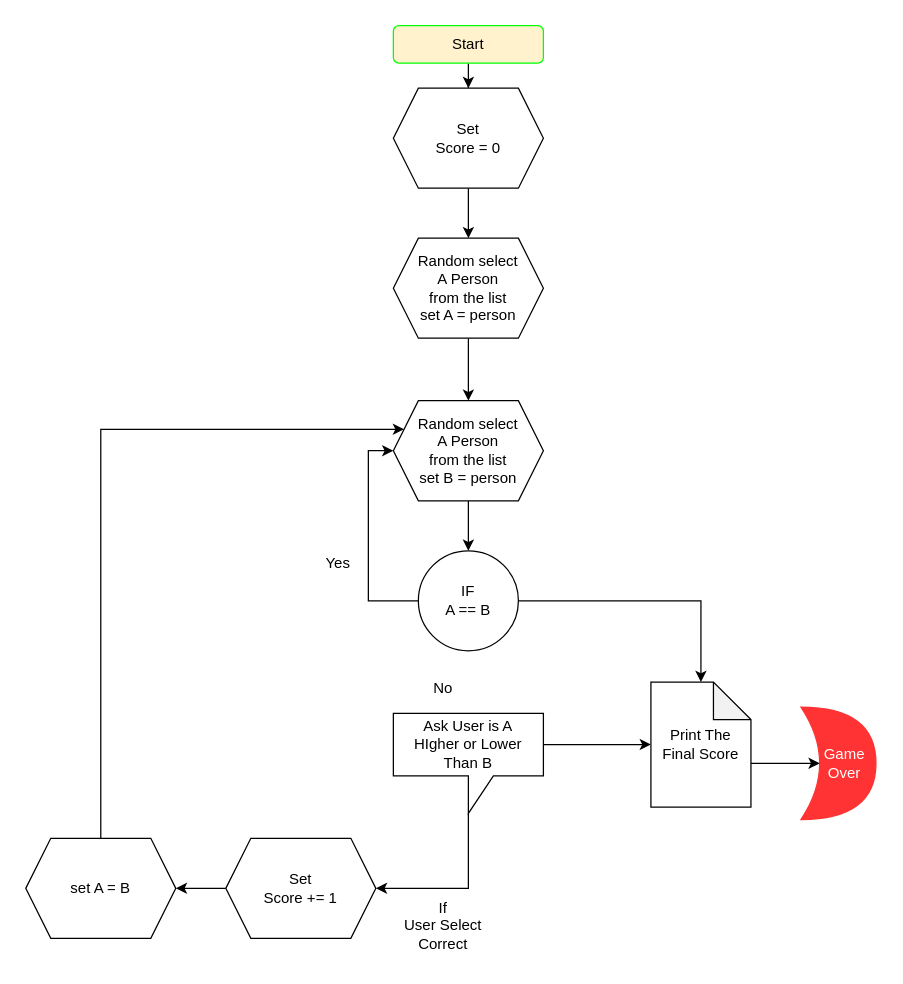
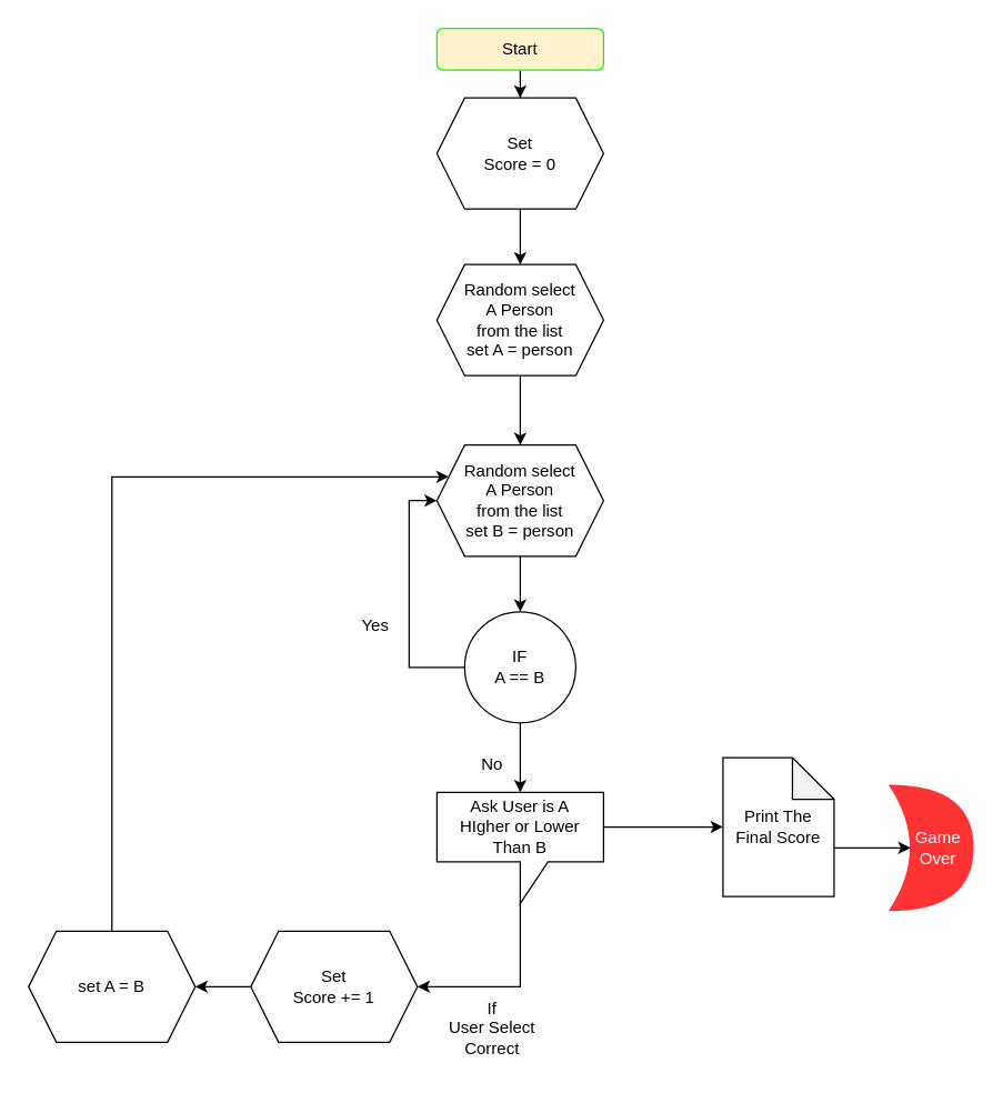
  <mxCell id="0" />
  <mxCell id="1" parent="0" />
  <mxCell id="2" value="" style="edgeStyle=orthogonalEdgeStyle;rounded=0;orthogonalLoop=1;jettySize=auto;html=1;" edge="1" parent="1" source="3" target="5"><mxGeometry relative="1" as="geometry" /></mxCell>
  <mxCell id="3" value="Start" style="rounded=1;whiteSpace=wrap;html=1;fillColor=#fff2cc;strokeColor=#00FF00;" vertex="1" parent="1"><mxGeometry x="314" y="20" width="120" height="30" as="geometry" /></mxCell>
  <mxCell id="4" value="" style="edgeStyle=orthogonalEdgeStyle;rounded=0;orthogonalLoop=1;jettySize=auto;html=1;" edge="1" parent="1" source="5" target="7"><mxGeometry relative="1" as="geometry" /></mxCell>
  <mxCell id="5" value="Set&lt;br&gt;Score = 0" style="shape=hexagon;perimeter=hexagonPerimeter2;whiteSpace=wrap;html=1;fixedSize=1;strokeColor=default;fillColor=#FFFFFF;" vertex="1" parent="1"><mxGeometry x="314" y="70" width="120" height="80" as="geometry" /></mxCell>
  <mxCell id="6" value="" style="edgeStyle=orthogonalEdgeStyle;rounded=0;orthogonalLoop=1;jettySize=auto;html=1;" edge="1" parent="1" source="7" target="9"><mxGeometry relative="1" as="geometry" /></mxCell>
  <mxCell id="7" value="Random select&lt;br&gt;A Person &lt;br&gt;from the list&lt;br&gt;set A = person" style="shape=hexagon;perimeter=hexagonPerimeter2;whiteSpace=wrap;html=1;fixedSize=1;strokeColor=default;fillColor=#FFFFFF;" vertex="1" parent="1"><mxGeometry x="314" y="190" width="120" height="80" as="geometry" /></mxCell>
  <mxCell id="8" value="" style="edgeStyle=orthogonalEdgeStyle;rounded=0;orthogonalLoop=1;jettySize=auto;html=1;" edge="1" parent="1" source="9" target="12"><mxGeometry relative="1" as="geometry" /></mxCell>
  <mxCell id="9" value="Random select&lt;br&gt;A Person &lt;br&gt;from the list&lt;br&gt;set B = person" style="shape=hexagon;perimeter=hexagonPerimeter2;whiteSpace=wrap;html=1;fixedSize=1;strokeColor=default;fillColor=#FFFFFF;" vertex="1" parent="1"><mxGeometry x="314" y="320" width="120" height="80" as="geometry" /></mxCell>
  <mxCell id="10" style="edgeStyle=orthogonalEdgeStyle;rounded=0;orthogonalLoop=1;jettySize=auto;html=1;exitX=0;exitY=0.5;exitDx=0;exitDy=0;entryX=0;entryY=0.5;entryDx=0;entryDy=0;" edge="1" parent="1" source="12" target="9"><mxGeometry relative="1" as="geometry" /></mxCell>
- <mxCell id="11" value="" style="edgeStyle=orthogonalEdgeStyle;rounded=0;orthogonalLoop=1;jettySize=auto;html=1;" edge="1" parent="1" source="12" target="25"><mxGeometry relative="1" as="geometry" /></mxCell>
+ <mxCell id="11" value="" style="edgeStyle=orthogonalEdgeStyle;rounded=0;orthogonalLoop=1;jettySize=auto;html=1;" edge="1" parent="1" source="12" target="17"><mxGeometry relative="1" as="geometry" /></mxCell>
  <mxCell id="12" value="IF&lt;br&gt;A == B" style="ellipse;whiteSpace=wrap;html=1;aspect=fixed;strokeColor=default;fillColor=#FFFFFF;" vertex="1" parent="1"><mxGeometry x="334" y="440" width="80" height="80" as="geometry" /></mxCell>
  <mxCell id="13" value="Yes" style="text;html=1;strokeColor=none;fillColor=none;align=center;verticalAlign=middle;whiteSpace=wrap;rounded=0;" vertex="1" parent="1"><mxGeometry x="250" y="440" width="40" height="20" as="geometry" /></mxCell>
  <mxCell id="14" value="No" style="text;html=1;strokeColor=none;fillColor=none;align=center;verticalAlign=middle;whiteSpace=wrap;rounded=0;" vertex="1" parent="1"><mxGeometry x="334" y="540" width="40" height="20" as="geometry" /></mxCell>
  <mxCell id="15" style="edgeStyle=orthogonalEdgeStyle;rounded=0;orthogonalLoop=1;jettySize=auto;html=1;exitX=0;exitY=0;exitDx=60;exitDy=80;exitPerimeter=0;entryX=1;entryY=0.5;entryDx=0;entryDy=0;" edge="1" parent="1" source="17" target="21"><mxGeometry relative="1" as="geometry" /></mxCell>
  <mxCell id="16" style="edgeStyle=orthogonalEdgeStyle;rounded=0;orthogonalLoop=1;jettySize=auto;html=1;exitX=0;exitY=0;exitDx=120;exitDy=25;exitPerimeter=0;fontColor=#FFFFFF;" edge="1" parent="1" source="17" target="25"><mxGeometry relative="1" as="geometry" /></mxCell>
  <mxCell id="17" value="Ask User is A &lt;br&gt;HIgher or Lower&lt;br&gt;Than B" style="shape=callout;whiteSpace=wrap;html=1;perimeter=calloutPerimeter;strokeColor=default;fillColor=#FFFFFF;" vertex="1" parent="1"><mxGeometry x="314" y="570" width="120" height="80" as="geometry" /></mxCell>
  <mxCell id="18" style="edgeStyle=orthogonalEdgeStyle;rounded=0;orthogonalLoop=1;jettySize=auto;html=1;exitX=0.5;exitY=0;exitDx=0;exitDy=0;entryX=0;entryY=0.25;entryDx=0;entryDy=0;" edge="1" parent="1" source="19" target="9"><mxGeometry relative="1" as="geometry"><Array as="points"><mxPoint x="80" y="343" /></Array></mxGeometry></mxCell>
  <mxCell id="19" value="set A = B" style="shape=hexagon;perimeter=hexagonPerimeter2;whiteSpace=wrap;html=1;fixedSize=1;strokeColor=default;fillColor=#FFFFFF;" vertex="1" parent="1"><mxGeometry x="20" y="670" width="120" height="80" as="geometry" /></mxCell>
  <mxCell id="20" value="" style="edgeStyle=orthogonalEdgeStyle;rounded=0;orthogonalLoop=1;jettySize=auto;html=1;" edge="1" parent="1" source="21" target="19"><mxGeometry relative="1" as="geometry" /></mxCell>
  <mxCell id="21" value="Set&lt;br&gt;Score += 1" style="shape=hexagon;perimeter=hexagonPerimeter2;whiteSpace=wrap;html=1;fixedSize=1;strokeColor=default;fillColor=#FFFFFF;" vertex="1" parent="1"><mxGeometry x="180" y="670" width="120" height="80" as="geometry" /></mxCell>
  <mxCell id="22" value="If&lt;br&gt;User Select&lt;br&gt;Correct" style="text;html=1;strokeColor=none;fillColor=none;align=center;verticalAlign=middle;whiteSpace=wrap;rounded=0;" vertex="1" parent="1"><mxGeometry x="319" y="715" width="70" height="50" as="geometry" /></mxCell>
  <mxCell id="23" value="&amp;nbsp; &amp;nbsp;Game&lt;br&gt;&amp;nbsp; &amp;nbsp;Over" style="shape=xor;whiteSpace=wrap;html=1;strokeColor=#FF3333;fillColor=#FF3333;fontColor=#FFFFFF;" vertex="1" parent="1"><mxGeometry x="640" y="565" width="60" height="90" as="geometry" /></mxCell>
  <mxCell id="24" style="edgeStyle=orthogonalEdgeStyle;rounded=0;orthogonalLoop=1;jettySize=auto;html=1;exitX=0;exitY=0;exitDx=80;exitDy=65;exitPerimeter=0;entryX=0.25;entryY=0.5;entryDx=0;entryDy=0;entryPerimeter=0;fontColor=#FFFFFF;" edge="1" parent="1" source="25" target="23"><mxGeometry relative="1" as="geometry" /></mxCell>
  <mxCell id="25" value="&lt;font color=&quot;#000000&quot;&gt;Print The&lt;br&gt;Final Score&lt;br&gt;&lt;/font&gt;" style="shape=note;whiteSpace=wrap;html=1;backgroundOutline=1;darkOpacity=0.05;fontColor=#FFFFFF;strokeColor=default;fillColor=default;" vertex="1" parent="1"><mxGeometry x="520" y="545" width="80" height="100" as="geometry" /></mxCell>
